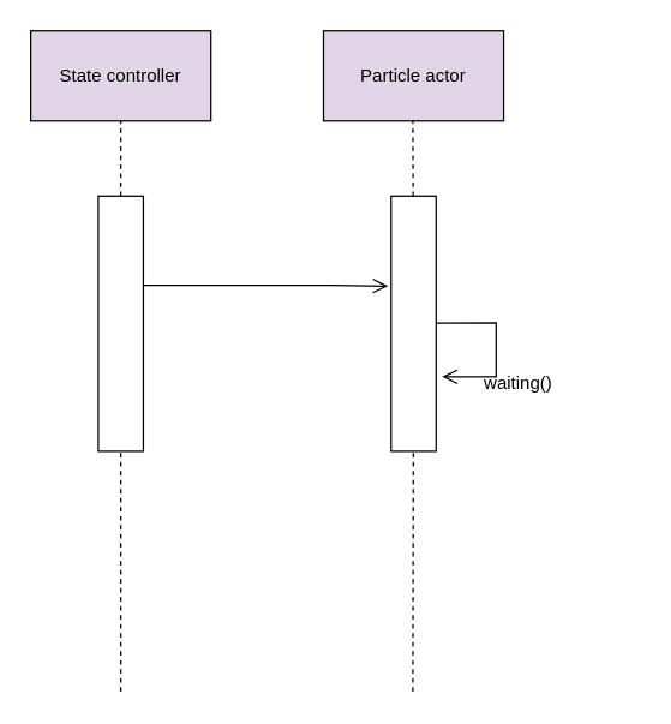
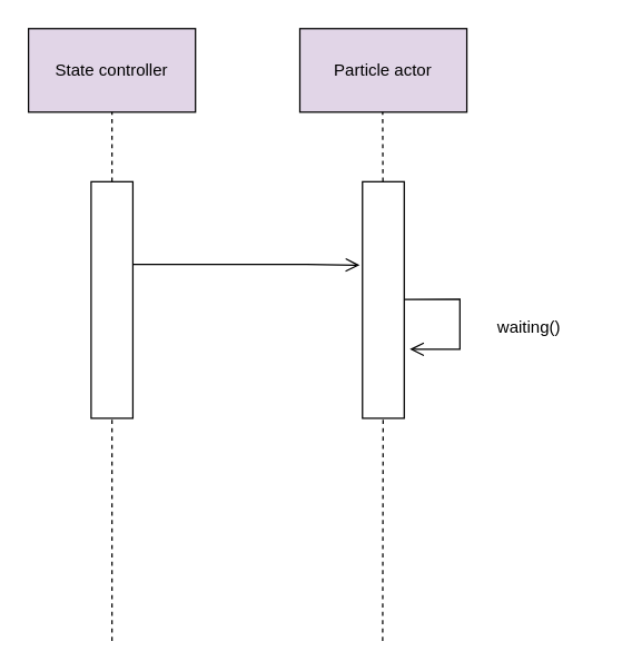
  <mxCell id="0" />
  <mxCell id="1" parent="0" />
  <mxCell id="2" value="State controller" style="rounded=0;whiteSpace=wrap;html=1;fillColor=#e1d5e7;" vertex="1" parent="1"><mxGeometry x="20" y="20" width="120" height="60" as="geometry" /></mxCell>
  <mxCell id="3" value="Particle actor" style="rounded=0;whiteSpace=wrap;html=1;fillColor=#e1d5e7;" vertex="1" parent="1"><mxGeometry x="215" y="20" width="120" height="60" as="geometry" /></mxCell>
  <mxCell id="4" value="" style="endArrow=none;dashed=1;html=1;rounded=0;startArrow=none;" edge="1" parent="1" source="6"><mxGeometry width="50" height="50" relative="1" as="geometry"><mxPoint x="80" y="460" as="sourcePoint" /><mxPoint x="80" y="80" as="targetPoint" /></mxGeometry></mxCell>
  <mxCell id="5" value="" style="endArrow=none;dashed=1;html=1;rounded=0;startArrow=none;" edge="1" parent="1" source="8"><mxGeometry width="50" height="50" relative="1" as="geometry"><mxPoint x="274.5" y="460" as="sourcePoint" /><mxPoint x="274.5" y="80" as="targetPoint" /></mxGeometry></mxCell>
  <mxCell id="6" value="" style="rounded=0;whiteSpace=wrap;html=1;" vertex="1" parent="1"><mxGeometry x="65" y="130" width="30" height="170" as="geometry" /></mxCell>
  <mxCell id="7" value="" style="endArrow=none;dashed=1;html=1;rounded=0;" edge="1" parent="1" target="6"><mxGeometry width="50" height="50" relative="1" as="geometry"><mxPoint x="80" y="460" as="sourcePoint" /><mxPoint x="80" y="80" as="targetPoint" /></mxGeometry></mxCell>
  <mxCell id="8" value="" style="rounded=0;whiteSpace=wrap;html=1;" vertex="1" parent="1"><mxGeometry x="260" y="130" width="30" height="170" as="geometry" /></mxCell>
  <mxCell id="9" value="" style="endArrow=none;dashed=1;html=1;rounded=0;" edge="1" parent="1" target="8"><mxGeometry width="50" height="50" relative="1" as="geometry"><mxPoint x="274.5" y="460" as="sourcePoint" /><mxPoint x="274.5" y="80" as="targetPoint" /></mxGeometry></mxCell>
  <mxCell id="10" value="" style="edgeStyle=orthogonalEdgeStyle;html=1;verticalAlign=bottom;endArrow=open;endSize=8;strokeColor=#000000;rounded=0;exitX=0.952;exitY=0.619;exitDx=0;exitDy=0;exitPerimeter=0;" edge="1" parent="1"><mxGeometry relative="1" as="geometry"><mxPoint x="258" y="190" as="targetPoint" /><mxPoint x="95" y="189.52" as="sourcePoint" /><Array as="points"><mxPoint x="220" y="190" /><mxPoint x="220" y="190" /></Array></mxGeometry></mxCell>
  <mxCell id="11" value="" style="edgeStyle=orthogonalEdgeStyle;html=1;verticalAlign=bottom;endArrow=open;endSize=8;strokeColor=#000000;rounded=0;exitX=0.952;exitY=0.619;exitDx=0;exitDy=0;exitPerimeter=0;entryX=1.133;entryY=0.708;entryDx=0;entryDy=0;entryPerimeter=0;" edge="1" parent="1" target="8"><mxGeometry relative="1" as="geometry"><mxPoint x="453" y="215" as="targetPoint" /><mxPoint x="290" y="214.52" as="sourcePoint" /><Array as="points"><mxPoint x="330" y="215" /><mxPoint x="330" y="250" /></Array></mxGeometry></mxCell>
- <mxCell id="12" value="waiting()" style="text;html=1;strokeColor=none;fillColor=none;align=center;verticalAlign=middle;whiteSpace=wrap;rounded=0;" vertex="1" parent="1"><mxGeometry x="300" y="240" width="90" height="30" as="geometry" /></mxCell>
+ <mxCell id="12" value="waiting()" style="text;html=1;strokeColor=none;fillColor=none;align=center;verticalAlign=middle;whiteSpace=wrap;rounded=0;" vertex="1" parent="1"><mxGeometry x="335" y="220" width="90" height="30" as="geometry" /></mxCell>
